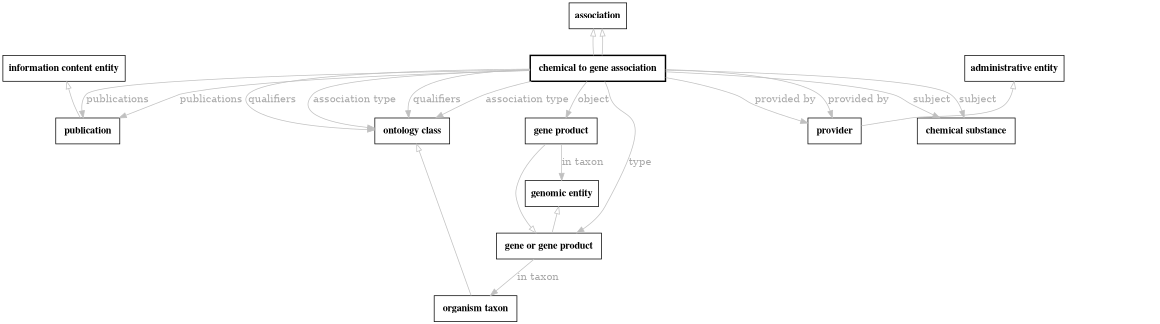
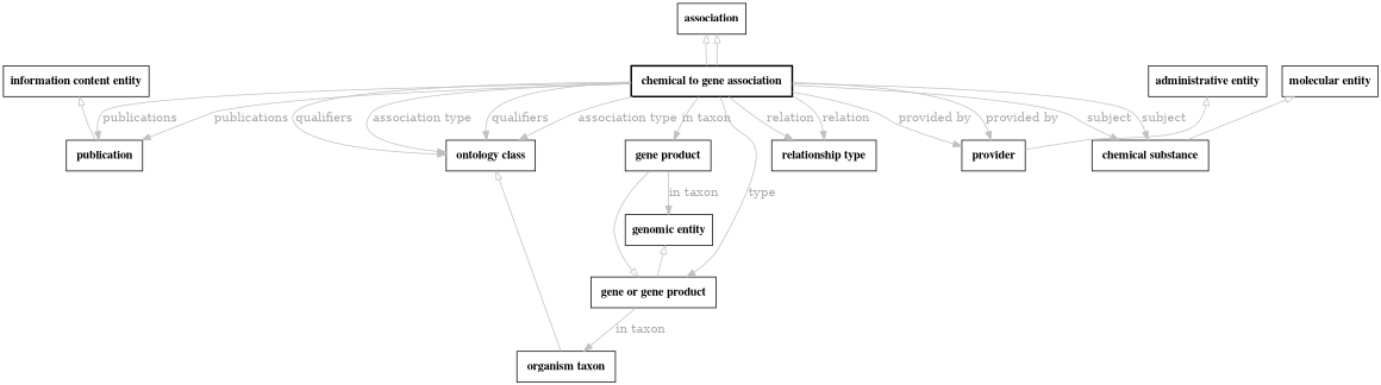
  digraph {
    fontsize=32
    penwidth=5
    node [color=black fontname="times bold" shape=rectangle style=solid]
    edge [color=gray fontcolor=darkgray]
    n1 [label=" chemical to gene association " style=bold]
    n2 [label=" provider "]
    n3 [label=" publication "]
    n4 [label=" ontology class "]
    n5 [label=" gene product "]
    n6 [label=" gene or gene product "]
+   n7 [label=" relationship type "]
    n8 [label=" chemical substance "]
    n9 [label=" organism taxon "]
    "genomic entity" [style=""]
    association [style=""]
    "administrative entity" [style=""]
    "information content entity" [style=""]
+   "molecular entity" [style=""]
    n1 -> n2 [label="provided by"]
    n1 -> n2 [label="provided by"]
    n1 -> n3 [label=publications]
    n1 -> n3 [label=publications]
    n1 -> n4 [label=qualifiers]
    n1 -> n4 [label="association type"]
    n1 -> n4 [label=qualifiers]
    n1 -> n4 [label="association type"]
-   n1 -> n5 [label=object]
+   n1 -> n5 [label="in taxon"]
    n1 -> n6 [label=type]
+   n1 -> n7 [label=relation]
+   n1 -> n7 [label=relation]
    n1 -> n8 [label=subject]
    n1 -> n8 [label=subject]
    n4 -> n9 [arrowtail=onormal dir=back]
    n5 -> "genomic entity" [label="in taxon"]
    n6 -> n5 [arrowtail=onormal dir=back]
    n6 -> n9 [label="in taxon"]
    "genomic entity" -> n6 [arrowtail=onormal dir=back]
    association -> n1 [arrowtail=onormal dir=back]
    association -> n1 [arrowtail=onormal dir=back]
    "administrative entity" -> n2 [arrowtail=onormal dir=back]
    "information content entity" -> n3 [arrowtail=onormal dir=back]
+   "molecular entity" -> n8 [arrowtail=onormal dir=back]
  }
